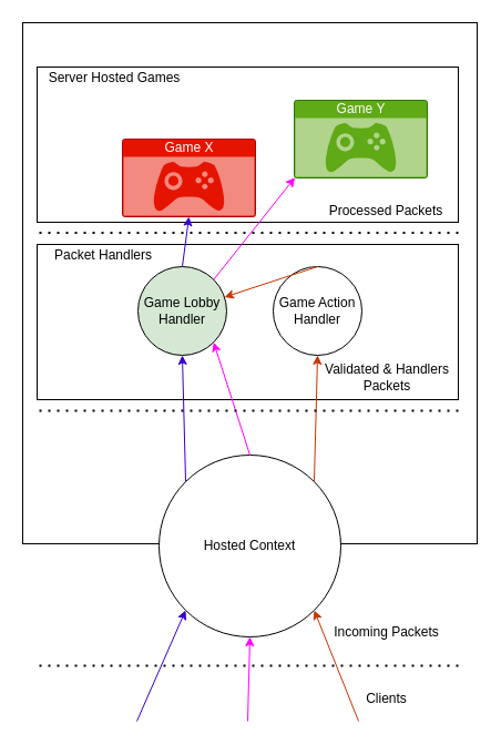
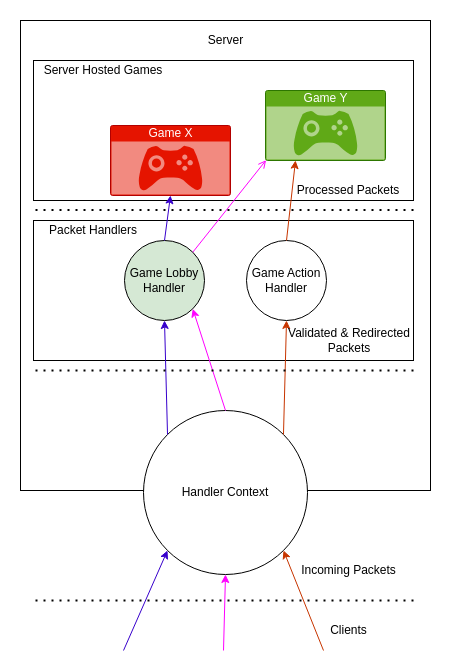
  <mxCell id="0" />
  <mxCell id="1" parent="0" />
  <mxCell id="2" value="" style="rounded=0;whiteSpace=wrap;html=1;fontColor=#FF00FF;" vertex="1" parent="1"><mxGeometry x="20" y="20" width="410" height="470" as="geometry" /></mxCell>
  <mxCell id="3" value="" style="rounded=0;whiteSpace=wrap;html=1;" parent="1" vertex="1"><mxGeometry x="33" y="60" width="380" height="140" as="geometry" /></mxCell>
  <mxCell id="4" value="" style="rounded=0;whiteSpace=wrap;html=1;" parent="1" vertex="1"><mxGeometry x="33" y="220" width="380" height="140" as="geometry" /></mxCell>
- <mxCell id="5" value="Hosted Context" style="ellipse;whiteSpace=wrap;html=1;aspect=fixed;" parent="1" vertex="1"><mxGeometry x="143" y="410" width="164" height="164" as="geometry" /></mxCell>
+ <mxCell id="5" value="Handler Context" style="ellipse;whiteSpace=wrap;html=1;aspect=fixed;" parent="1" vertex="1"><mxGeometry x="143" y="410" width="164" height="164" as="geometry" /></mxCell>
  <mxCell id="6" value="Game Lobby&lt;br&gt;Handler" style="ellipse;whiteSpace=wrap;html=1;aspect=fixed;fillColor=#d5e8d4;" parent="1" vertex="1"><mxGeometry x="124" y="240" width="80" height="80" as="geometry" /></mxCell>
  <mxCell id="7" value="Game Action&lt;br&gt;Handler" style="ellipse;whiteSpace=wrap;html=1;aspect=fixed;" parent="1" vertex="1"><mxGeometry x="246" y="240" width="80" height="80" as="geometry" /></mxCell>
  <mxCell id="8" value="Game X" style="html=1;strokeColor=#B20000;fillColor=#e51400;labelPosition=center;verticalLabelPosition=middle;verticalAlign=top;align=center;fontSize=12;outlineConnect=0;spacingTop=-6;shape=mxgraph.sitemap.game;fontColor=#ffffff;" parent="1" vertex="1"><mxGeometry x="110" y="125" width="120" height="70" as="geometry" /></mxCell>
  <mxCell id="9" value="" style="endArrow=classic;html=1;exitX=1;exitY=0;exitDx=0;exitDy=0;entryX=0.5;entryY=1;entryDx=0;entryDy=0;fillColor=#fa6800;strokeColor=#C73500;" parent="1" source="5" target="7" edge="1"><mxGeometry width="50" height="50" relative="1" as="geometry"><mxPoint x="177.017" y="444.017" as="sourcePoint" /><mxPoint x="113" y="330" as="targetPoint" /></mxGeometry></mxCell>
  <mxCell id="10" value="" style="endArrow=classic;html=1;exitX=0.5;exitY=0;exitDx=0;exitDy=0;entryX=0.5;entryY=1;entryDx=0;entryDy=0;entryPerimeter=0;fillColor=#6a00ff;strokeColor=#3700CC;" parent="1" source="6" target="8" edge="1"><mxGeometry width="50" height="50" relative="1" as="geometry"><mxPoint x="113" y="250" as="sourcePoint" /><mxPoint x="175.6" y="149.65" as="targetPoint" /></mxGeometry></mxCell>
- <mxCell id="11" value="" style="endArrow=classic;html=1;exitX=0.5;exitY=0;exitDx=0;exitDy=0;fillColor=#fa6800;strokeColor=#C73500;" parent="1" source="7" target="6" edge="1"><mxGeometry width="50" height="50" relative="1" as="geometry"><mxPoint x="235" y="250" as="sourcePoint" /><mxPoint x="235" y="150" as="targetPoint" /></mxGeometry></mxCell>
+ <mxCell id="11" value="" style="endArrow=classic;html=1;exitX=0.5;exitY=0;exitDx=0;exitDy=0;entryX=0.25;entryY=1;entryDx=0;entryDy=0;entryPerimeter=0;fillColor=#fa6800;strokeColor=#C73500;" parent="1" source="7" target="12" edge="1"><mxGeometry width="50" height="50" relative="1" as="geometry"><mxPoint x="235" y="250" as="sourcePoint" /><mxPoint x="235" y="150" as="targetPoint" /></mxGeometry></mxCell>
  <mxCell id="12" value="Game Y" style="html=1;strokeColor=#2D7600;fillColor=#60a917;labelPosition=center;verticalLabelPosition=middle;verticalAlign=top;align=center;fontSize=12;outlineConnect=0;spacingTop=-6;shape=mxgraph.sitemap.game;fontColor=#ffffff;" parent="1" vertex="1"><mxGeometry x="265" y="90" width="120" height="70" as="geometry" /></mxCell>
- <mxCell id="13" value="" style="endArrow=classic;html=1;exitX=1;exitY=0;exitDx=0;exitDy=0;entryX=0.005;entryY=0.995;entryDx=0;entryDy=0;entryPerimeter=0;strokeColor=#FF00FF;" parent="1" source="6" target="12" edge="1"><mxGeometry width="50" height="50" relative="1" as="geometry"><mxPoint x="357" y="250" as="sourcePoint" /><mxPoint x="194.4" y="169.65" as="targetPoint" /></mxGeometry></mxCell>
+ <mxCell id="13" value="" style="endArrow=open;html=1;exitX=1;exitY=0;exitDx=0;exitDy=0;entryX=0.005;entryY=0.995;entryDx=0;entryDy=0;entryPerimeter=0;strokeColor=#FF00FF;" parent="1" source="6" target="12" edge="1"><mxGeometry width="50" height="50" relative="1" as="geometry"><mxPoint x="357" y="250" as="sourcePoint" /><mxPoint x="194.4" y="169.65" as="targetPoint" /></mxGeometry></mxCell>
  <mxCell id="14" value="" style="endArrow=classic;html=1;exitX=0;exitY=0;exitDx=0;exitDy=0;entryX=0.5;entryY=1;entryDx=0;entryDy=0;fillColor=#6a00ff;strokeColor=#3700CC;" parent="1" source="5" target="6" edge="1"><mxGeometry width="50" height="50" relative="1" as="geometry"><mxPoint x="235" y="420" as="sourcePoint" /><mxPoint x="296" y="330" as="targetPoint" /></mxGeometry></mxCell>
  <mxCell id="15" value="" style="endArrow=classic;html=1;entryX=1;entryY=1;entryDx=0;entryDy=0;strokeColor=#FF00FF;exitX=0.5;exitY=0;exitDx=0;exitDy=0;" parent="1" source="5" target="6" edge="1"><mxGeometry width="50" height="50" relative="1" as="geometry"><mxPoint x="223" y="410" as="sourcePoint" /><mxPoint x="267.716" y="318.284" as="targetPoint" /></mxGeometry></mxCell>
  <mxCell id="16" value="" style="endArrow=classic;html=1;entryX=1;entryY=1;entryDx=0;entryDy=0;fillColor=#fa6800;strokeColor=#C73500;" parent="1" target="5" edge="1"><mxGeometry width="50" height="50" relative="1" as="geometry"><mxPoint x="323" y="650" as="sourcePoint" /><mxPoint x="163" y="620" as="targetPoint" /></mxGeometry></mxCell>
  <mxCell id="17" value="" style="endArrow=classic;html=1;entryX=0.5;entryY=1;entryDx=0;entryDy=0;fillColor=#e3c800;strokeColor=#FF00FF;" parent="1" target="5" edge="1"><mxGeometry width="50" height="50" relative="1" as="geometry"><mxPoint x="223" y="650" as="sourcePoint" /><mxPoint x="229.017" y="610.003" as="targetPoint" /></mxGeometry></mxCell>
  <mxCell id="18" value="" style="endArrow=classic;html=1;fillColor=#6a00ff;strokeColor=#3700CC;entryX=0;entryY=1;entryDx=0;entryDy=0;" parent="1" target="5" edge="1"><mxGeometry width="50" height="50" relative="1" as="geometry"><mxPoint x="123" y="650" as="sourcePoint" /><mxPoint x="113" y="580" as="targetPoint" /></mxGeometry></mxCell>
  <mxCell id="19" value="" style="endArrow=none;dashed=1;html=1;dashPattern=1 3;strokeWidth=2;" parent="1" edge="1"><mxGeometry width="50" height="50" relative="1" as="geometry"><mxPoint x="35" y="600" as="sourcePoint" /><mxPoint x="415" y="600" as="targetPoint" /></mxGeometry></mxCell>
  <mxCell id="20" value="Clients" style="text;html=1;align=center;verticalAlign=middle;resizable=0;points=[];autosize=1;" parent="1" vertex="1"><mxGeometry x="323" y="620" width="50" height="20" as="geometry" /></mxCell>
- <mxCell id="21" value="Validated &amp;amp; Handlers Packets" style="text;html=1;strokeColor=none;fillColor=none;align=center;verticalAlign=middle;whiteSpace=wrap;rounded=0;" parent="1" vertex="1"><mxGeometry x="284" y="330" width="130" height="20" as="geometry" /></mxCell>
+ <mxCell id="21" value="Validated &amp;amp; Redirected Packets" style="text;html=1;strokeColor=none;fillColor=none;align=center;verticalAlign=middle;whiteSpace=wrap;rounded=0;" parent="1" vertex="1"><mxGeometry x="284" y="330" width="130" height="20" as="geometry" /></mxCell>
  <mxCell id="22" value="Processed Packets" style="text;html=1;strokeColor=none;fillColor=none;align=center;verticalAlign=middle;whiteSpace=wrap;rounded=0;" parent="1" vertex="1"><mxGeometry x="283" y="180" width="130" height="20" as="geometry" /></mxCell>
  <mxCell id="23" style="edgeStyle=orthogonalEdgeStyle;rounded=0;orthogonalLoop=1;jettySize=auto;html=1;exitX=0.5;exitY=1;exitDx=0;exitDy=0;strokeColor=#FF00FF;" parent="1" source="21" target="21" edge="1"><mxGeometry relative="1" as="geometry" /></mxCell>
  <mxCell id="24" value="" style="endArrow=none;dashed=1;html=1;dashPattern=1 3;strokeWidth=2;" parent="1" edge="1"><mxGeometry width="50" height="50" relative="1" as="geometry"><mxPoint x="35" y="370" as="sourcePoint" /><mxPoint x="415" y="370" as="targetPoint" /></mxGeometry></mxCell>
  <mxCell id="25" value="" style="endArrow=none;dashed=1;html=1;dashPattern=1 3;strokeWidth=2;" parent="1" edge="1"><mxGeometry width="50" height="50" relative="1" as="geometry"><mxPoint x="35" y="209.5" as="sourcePoint" /><mxPoint x="415" y="209.5" as="targetPoint" /></mxGeometry></mxCell>
  <mxCell id="26" value="Incoming Packets" style="text;html=1;strokeColor=none;fillColor=none;align=center;verticalAlign=middle;whiteSpace=wrap;rounded=0;" parent="1" vertex="1"><mxGeometry x="290.5" y="560" width="115" height="20" as="geometry" /></mxCell>
  <mxCell id="27" value="Packet Handlers" style="text;html=1;strokeColor=none;fillColor=none;align=center;verticalAlign=middle;whiteSpace=wrap;rounded=0;" parent="1" vertex="1"><mxGeometry x="33" y="220" width="120" height="20" as="geometry" /></mxCell>
  <mxCell id="28" value="Server Hosted Games" style="text;html=1;strokeColor=none;fillColor=none;align=center;verticalAlign=middle;whiteSpace=wrap;rounded=0;" parent="1" vertex="1"><mxGeometry x="33" y="60" width="140" height="20" as="geometry" /></mxCell>
+ <mxCell id="29" value="&lt;font color=&quot;#000000&quot;&gt;Server&lt;/font&gt;" style="text;html=1;align=center;verticalAlign=middle;resizable=0;points=[];autosize=1;fontColor=#FF00FF;" vertex="1" parent="1"><mxGeometry x="200" y="30" width="50" height="20" as="geometry" /></mxCell>
